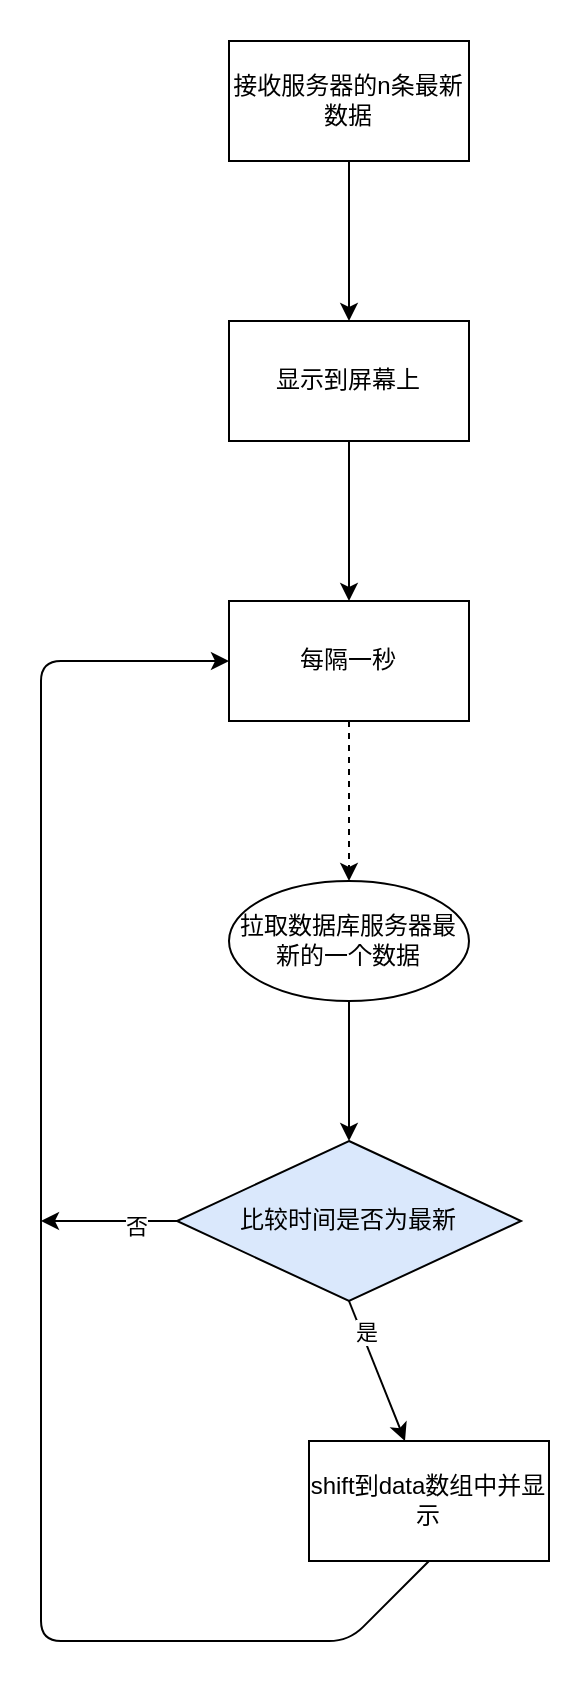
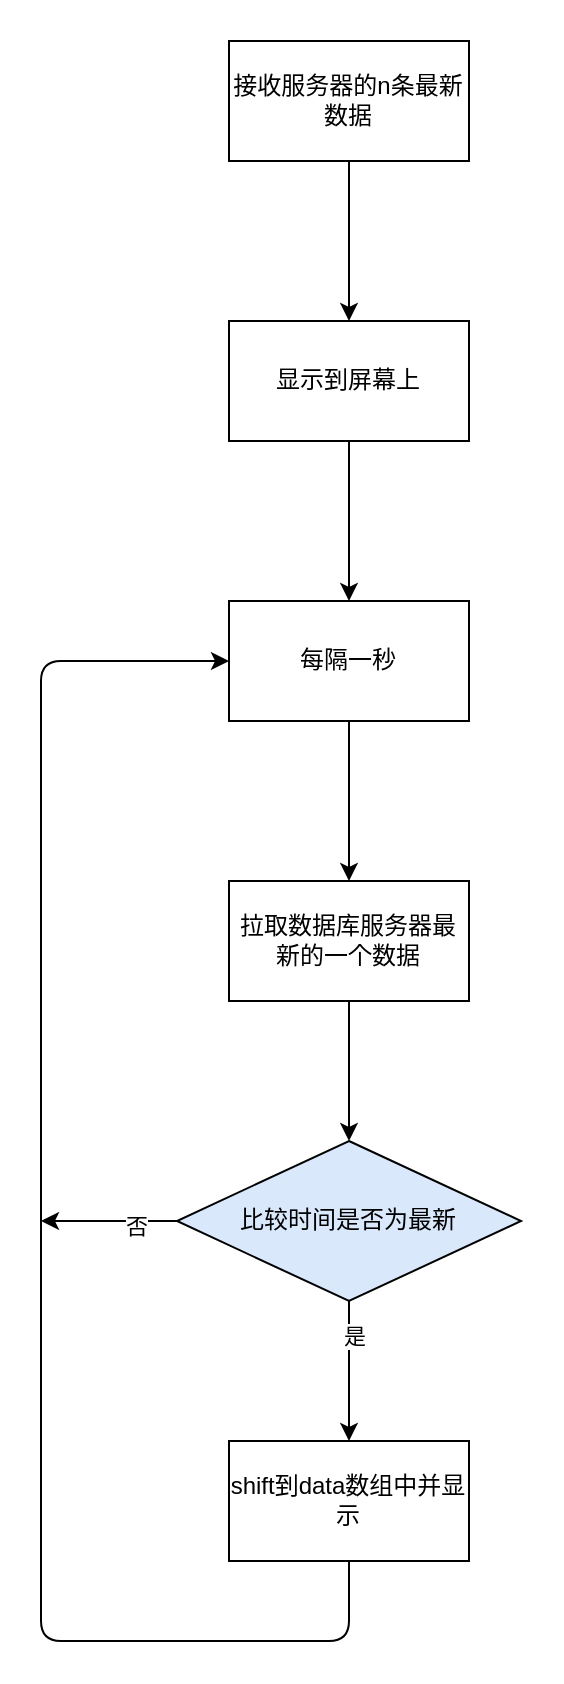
  <mxCell id="0" />
  <mxCell id="1" parent="0" />
  <mxCell id="2" value="" style="edgeStyle=none;html=1;" edge="1" parent="1" source="3" target="5"><mxGeometry relative="1" as="geometry" /></mxCell>
  <mxCell id="3" value="接收服务器的n条最新数据" style="rounded=0;whiteSpace=wrap;html=1;" vertex="1" parent="1"><mxGeometry x="114" y="20" width="120" height="60" as="geometry" /></mxCell>
  <mxCell id="4" value="" style="edgeStyle=none;html=1;" edge="1" parent="1" source="5" target="7"><mxGeometry relative="1" as="geometry" /></mxCell>
  <mxCell id="5" value="显示到屏幕上" style="rounded=0;whiteSpace=wrap;html=1;" vertex="1" parent="1"><mxGeometry x="114" y="160" width="120" height="60" as="geometry" /></mxCell>
- <mxCell id="6" value="" style="edgeStyle=none;html=1;dashed=1;" edge="1" parent="1" source="7" target="9"><mxGeometry relative="1" as="geometry" /></mxCell>
+ <mxCell id="6" value="" style="edgeStyle=none;html=1;" edge="1" parent="1" source="7" target="9"><mxGeometry relative="1" as="geometry" /></mxCell>
  <mxCell id="7" value="每隔一秒" style="rounded=0;whiteSpace=wrap;html=1;" vertex="1" parent="1"><mxGeometry x="114" y="300" width="120" height="60" as="geometry" /></mxCell>
  <mxCell id="8" value="" style="edgeStyle=none;html=1;" edge="1" parent="1" source="9" target="16"><mxGeometry relative="1" as="geometry" /></mxCell>
- <mxCell id="9" value="拉取数据库服务器最新的一个数据" style="ellipse;whiteSpace=wrap;html=1;" vertex="1" parent="1"><mxGeometry x="114" y="440" width="120" height="60" as="geometry" /></mxCell>
+ <mxCell id="9" value="拉取数据库服务器最新的一个数据" style="rounded=0;whiteSpace=wrap;html=1;" vertex="1" parent="1"><mxGeometry x="114" y="440" width="120" height="60" as="geometry" /></mxCell>
  <mxCell id="10" style="edgeStyle=none;html=1;entryX=0;entryY=0.5;entryDx=0;entryDy=0;exitX=0.5;exitY=1;exitDx=0;exitDy=0;" edge="1" parent="1" source="13" target="7"><mxGeometry relative="1" as="geometry"><mxPoint x="174" y="260" as="targetPoint" /><mxPoint x="230" y="730" as="sourcePoint" /><Array as="points"><mxPoint x="174" y="820" /><mxPoint x="20" y="820" /><mxPoint x="20" y="330" /></Array></mxGeometry></mxCell>
  <mxCell id="11" value="" style="edgeStyle=none;html=1;exitX=0.5;exitY=1;exitDx=0;exitDy=0;" edge="1" parent="1" source="16" target="13"><mxGeometry relative="1" as="geometry"><mxPoint x="174" y="640" as="sourcePoint" /></mxGeometry></mxCell>
  <mxCell id="12" value="是" style="edgeLabel;html=1;align=center;verticalAlign=middle;resizable=0;points=[];" vertex="1" connectable="0" parent="11"><mxGeometry x="-0.52" y="2" relative="1" as="geometry"><mxPoint as="offset" /></mxGeometry></mxCell>
- <mxCell id="13" value="shift到data数组中并显示" style="rounded=0;whiteSpace=wrap;html=1;" vertex="1" parent="1"><mxGeometry x="154" y="720" width="120" height="60" as="geometry" /></mxCell>
+ <mxCell id="13" value="shift到data数组中并显示" style="rounded=0;whiteSpace=wrap;html=1;" vertex="1" parent="1"><mxGeometry x="114" y="720" width="120" height="60" as="geometry" /></mxCell>
  <mxCell id="14" style="edgeStyle=none;html=1;" edge="1" parent="1" source="16"><mxGeometry relative="1" as="geometry"><mxPoint x="20" y="610" as="targetPoint" /></mxGeometry></mxCell>
  <mxCell id="15" value="否" style="edgeLabel;html=1;align=center;verticalAlign=middle;resizable=0;points=[];" vertex="1" connectable="0" parent="14"><mxGeometry x="-0.377" y="2" relative="1" as="geometry"><mxPoint as="offset" /></mxGeometry></mxCell>
  <mxCell id="16" value="比较时间是否为最新" style="rhombus;whiteSpace=wrap;html=1;rounded=0;fillColor=#dae8fc;" vertex="1" parent="1"><mxGeometry x="88" y="570" width="172" height="80" as="geometry" /></mxCell>
